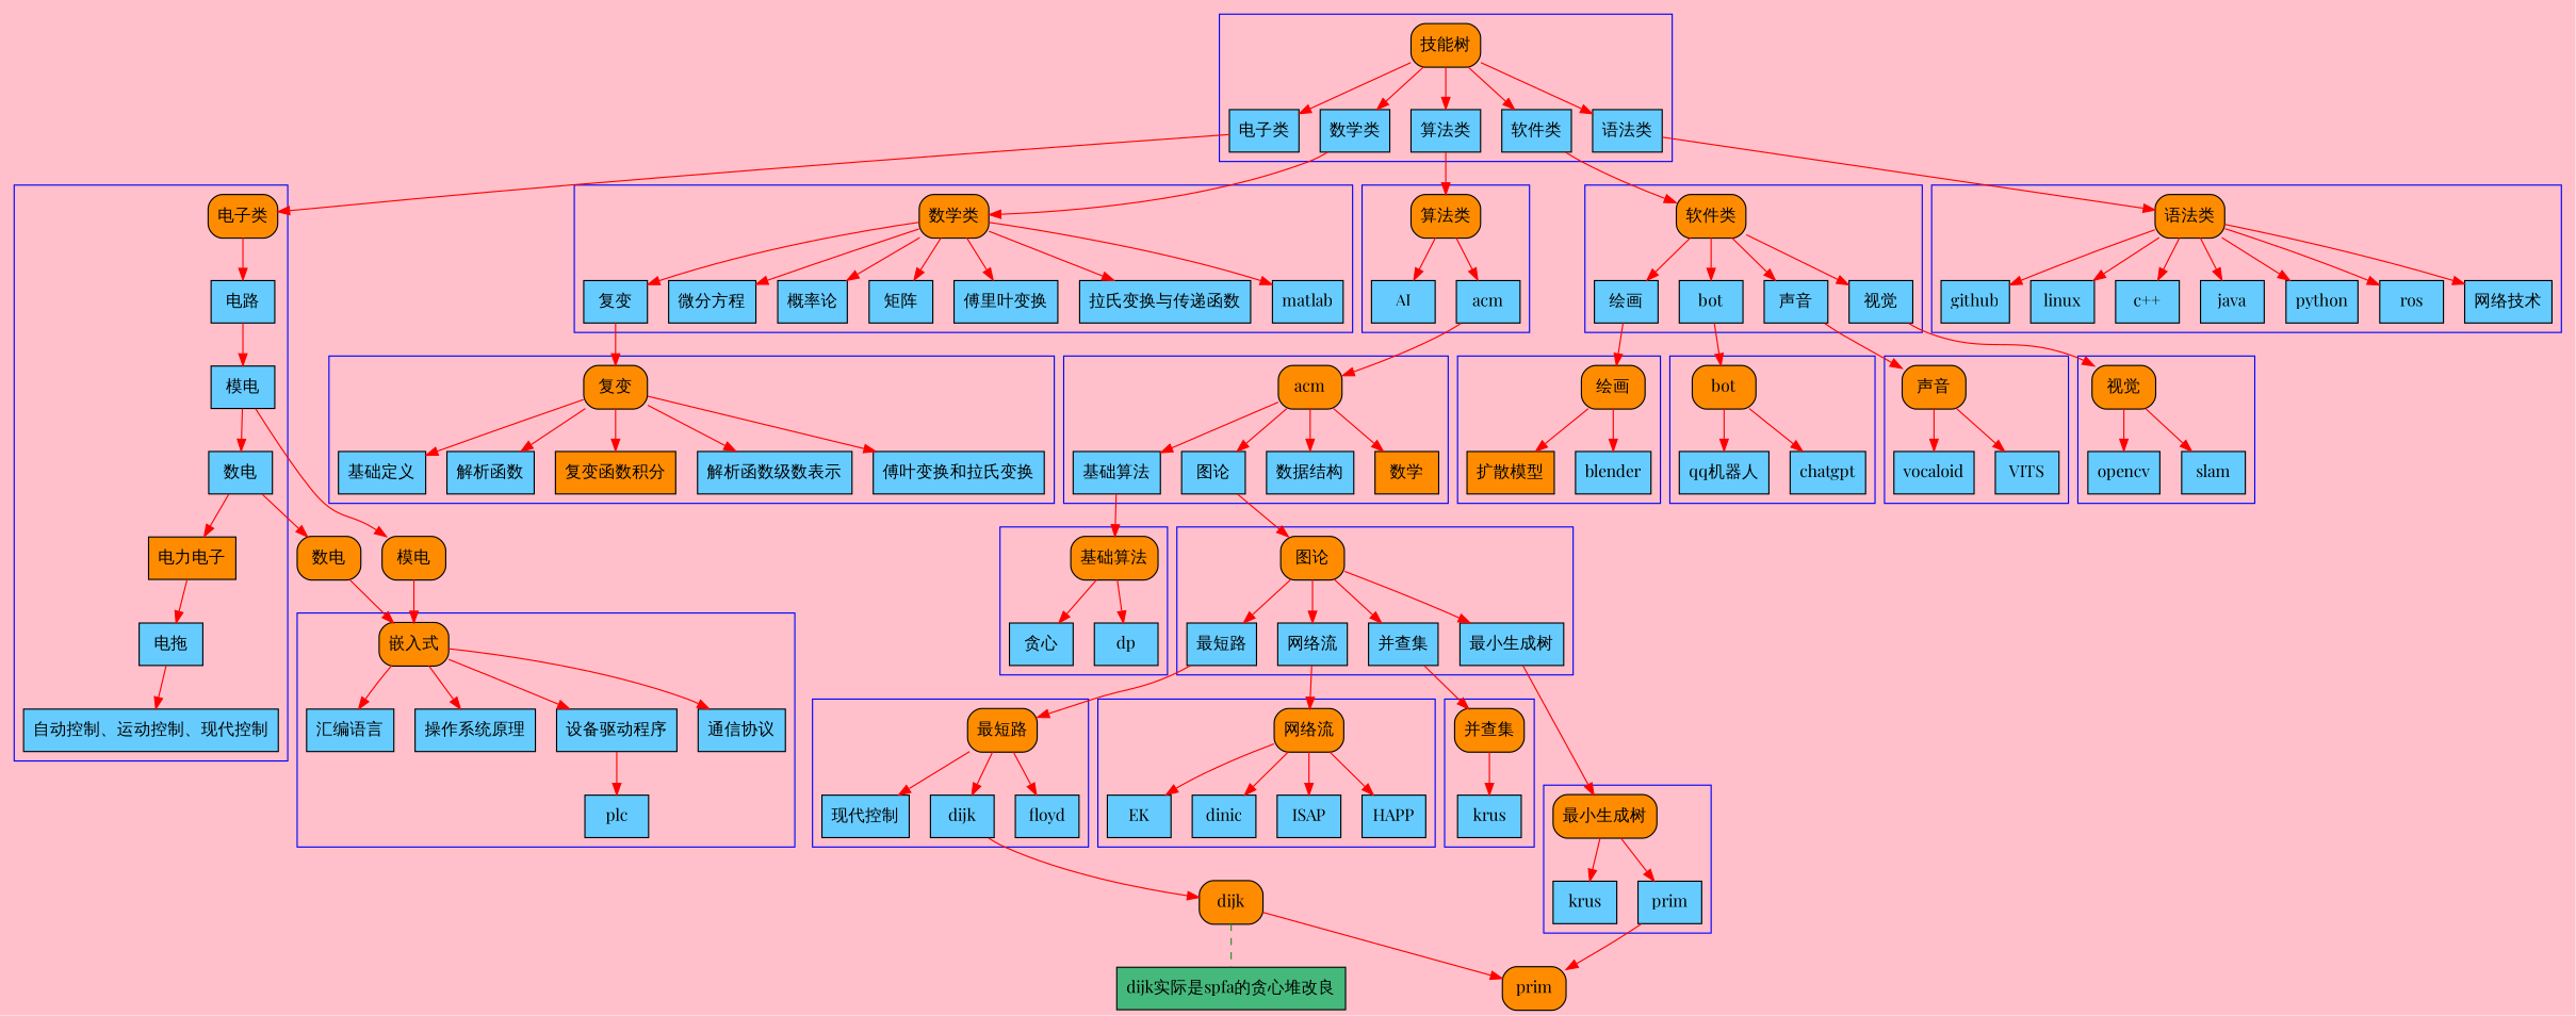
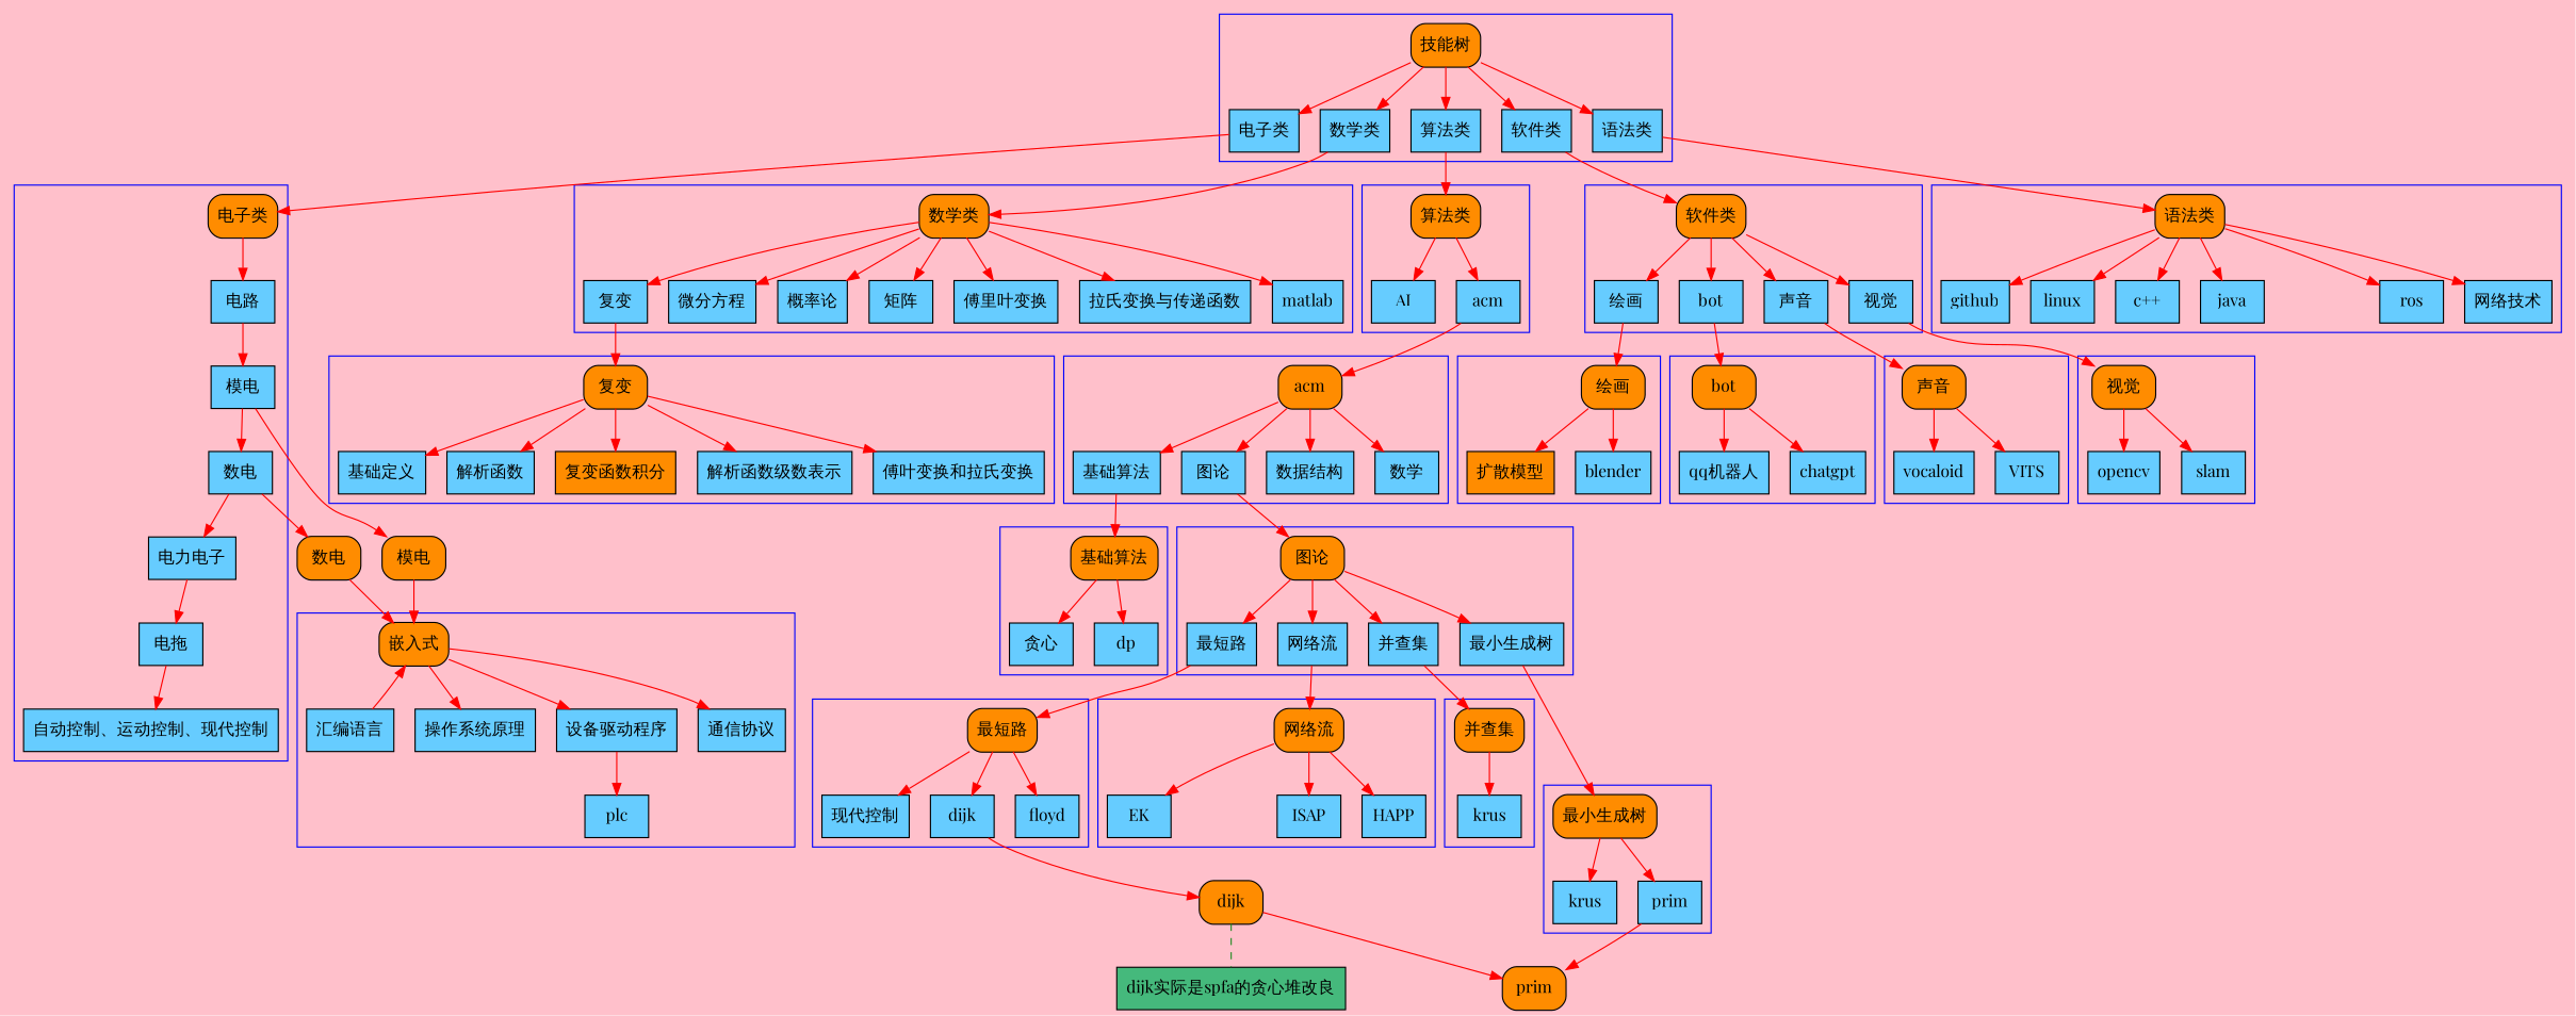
  digraph {
    bgcolor=pink
    fontname="Playfair Display"
    node [fillcolor="#66CCff" fontname="Playfair Display" shape=box style=filled]
    edge [color=red fontname="Playfair Display" style=solid]
    n1 [fillcolor="#FF8C00" label="技能树" shape=Mrecord]
    n2 [label="电子类"]
    n3 [label="数学类"]
    n4 [label="算法类"]
    n5 [label="软件类"]
    n6 [label="语法类"]
    n7 [fillcolor="#FF8C00" label="电子类" shape=Mrecord]
    n8 [label="电路"]
    n9 [label="模电"]
    n10 [label="数电"]
-   n11 [fillcolor="#FF8C00" label="电力电子"]
+   n11 [label="电力电子"]
    n12 [label="电拖"]
    n13 [label="自动控制、运动控制、现代控制"]
    n14 [fillcolor="#FF8C00" label="嵌入式" shape=Mrecord]
    n15 [label="汇编语言"]
    n16 [label="操作系统原理"]
    n17 [label="设备驱动程序"]
    n18 [label="通信协议"]
    n19 [label=plc]
    n20 [fillcolor="#FF8C00" label="算法类" shape=Mrecord]
    n21 [label=AI]
    n22 [label=acm]
    n23 [fillcolor="#FF8C00" label=acm shape=Mrecord]
    n24 [label="基础算法"]
    n25 [label="图论"]
    n26 [label="数据结构"]
-   n27 [fillcolor="#FF8C00" label="数学"]
+   n27 [label="数学"]
    n28 [fillcolor="#FF8C00" label="图论" shape=Mrecord]
    n29 [label="最短路"]
    n30 [label="最小生成树"]
    n31 [label="网络流"]
    n32 [label="并查集"]
    n33 [fillcolor="#FF8C00" label="最短路" shape=Mrecord]
    n34 [label="现代控制"]
    n35 [label=dijk]
    n36 [label=floyd]
    n37 [fillcolor="#FF8C00" label="网络流" shape=Mrecord]
    n38 [label=EK]
-   n39 [label=dinic]
    n40 [label=ISAP]
    n41 [label=HAPP]
    n42 [fillcolor="#FF8C00" label="基础算法" shape=Mrecord]
    n43 [label="贪心"]
    n44 [label=dp]
    n45 [fillcolor="#FF8C00" label="最小生成树" shape=Mrecord]
    n46 [label=krus]
    n47 [label=prim]
    n48 [fillcolor="#FF8C00" label="并查集" shape=Mrecord]
    n49 [label=krus]
    n50 [fillcolor="#FF8C00" label="数学类" shape=Mrecord]
    n51 [label="复变"]
    n52 [label="微分方程"]
    n53 [label="概率论"]
    n54 [label="矩阵"]
    n55 [label="傅里叶变换"]
    n56 [label="拉氏变换与传递函数"]
    n57 [label=matlab]
    n58 [fillcolor="#FF8C00" label="复变" shape=Mrecord]
    n59 [label="基础定义"]
    n60 [label="解析函数"]
    n61 [fillcolor="#FF8C00" label="复变函数积分"]
    n62 [label="解析函数级数表示"]
    n63 [label="傅叶变换和拉氏变换"]
    n64 [fillcolor="#FF8C00" label="软件类" shape=Mrecord]
    n65 [label="绘画"]
    n66 [label=bot]
    n67 [label="声音"]
    n68 [label="视觉"]
    n69 [fillcolor="#FF8C00" label="绘画" shape=Mrecord]
    n70 [fillcolor="#FF8C00" label="扩散模型"]
    n71 [label=blender]
    n72 [fillcolor="#FF8C00" label="声音" shape=Mrecord]
    n73 [label=vocaloid]
    n74 [label=VITS]
    n75 [fillcolor="#FF8C00" label=bot shape=Mrecord]
    n76 [label="qq机器人"]
    n77 [label=chatgpt]
    n78 [fillcolor="#FF8C00" label="视觉" shape=Mrecord]
    n79 [label=opencv]
    n80 [label=slam]
    n81 [fillcolor="#FF8C00" label="语法类" shape=Mrecord]
    n82 [label=github]
    n83 [label=linux]
    n84 [label="c++"]
    n85 [label=java]
-   n86 [label=python]
    n87 [label=ros]
    n88 [label="网络技术"]
    n89 [fillcolor="#FF8C00" label="模电" shape=Mrecord]
    n90 [fillcolor="#FF8C00" label="数电" shape=Mrecord]
    n91 [fillcolor="#FF8C00" label=dijk shape=Mrecord]
    n92 [fillcolor="#FF8C00" label=prim shape=Mrecord]
    n93 [fillcolor="#45b97c" label="dijk实际是spfa的贪心堆改良"]
    subgraph cluster_1 {
      color=blue
      n1
      n2
      n3
      n4
      n5
      n6
    }
    subgraph cluster_2 {
      color=blue
      n7
      n8
      n9
      n10
      n11
      n12
      n13
    }
    subgraph cluster_3 {
      color=blue
      n14
      n15
      n16
      n17
      n18
      n19
    }
    subgraph cluster_4 {
      color=blue
      n20
      n21
      n22
    }
    subgraph cluster_5 {
      color=blue
      n23
      n24
      n25
      n26
      n27
    }
    subgraph cluster_6 {
      color=blue
      n28
      n29
      n30
      n31
      n32
    }
    subgraph cluster_7 {
      color=blue
      n33
      n34
      n35
      n36
    }
    subgraph cluster_8 {
      color=blue
      n37
      n38
-     n39
      n40
      n41
    }
    subgraph cluster_9 {
      color=blue
      n42
      n43
      n44
    }
    subgraph cluster_10 {
      color=blue
      n45
      n46
      n47
    }
    subgraph cluster_11 {
      color=blue
      n48
      n49
    }
    subgraph cluster_12 {
      color=blue
      n50
      n51
      n52
      n53
      n54
      n55
      n56
      n57
    }
    subgraph cluster_13 {
      color=blue
      n58
      n59
      n60
      n61
      n62
      n63
    }
    subgraph cluster_14 {
      color=blue
      n64
      n65
      n66
      n67
      n68
    }
    subgraph cluster_15 {
      color=blue
      n69
      n70
      n71
    }
    subgraph cluster_16 {
      color=blue
      n72
      n73
      n74
    }
    subgraph cluster_17 {
      color=blue
      n75
      n76
      n77
    }
    subgraph cluster_18 {
      color=blue
      n78
      n79
      n80
    }
    subgraph cluster_19 {
      color=blue
      n81
      n82
      n83
      n84
      n85
-     n86
      n87
      n88
    }
    n1 -> n2
    n1 -> n3
    n1 -> n4
    n1 -> n5
    n1 -> n6
    n2 -> n7
    n3 -> n50
    n4 -> n20
    n5 -> n64
    n6 -> n81
    n7 -> n8
    n8 -> n9
    n9 -> n10
    n9 -> n89
    n10 -> n11
    n10 -> n90
    n11 -> n12
    n12 -> n13
-   n14 -> n15
+   n15 -> n14
    n14 -> n16
    n14 -> n17
    n14 -> n18
    n17 -> n19
    n20 -> n21
    n20 -> n22
    n22 -> n23
    n23 -> n24
    n23 -> n25
    n23 -> n26
    n23 -> n27
    n24 -> n42
    n25 -> n28
    n28 -> n29
    n28 -> n30
    n28 -> n31
    n28 -> n32
    n29 -> n33
    n30 -> n45
    n31 -> n37
    n32 -> n48
    n33 -> n34
    n33 -> n35
    n33 -> n36
    n35 -> n91
    n37 -> n38
-   n37 -> n39
    n37 -> n40
    n37 -> n41
    n42 -> n43
    n42 -> n44
    n45 -> n46
    n45 -> n47
    n47 -> n92
    n48 -> n49
    n50 -> n51
    n50 -> n52
    n50 -> n53
    n50 -> n54
    n50 -> n55
    n50 -> n56
    n50 -> n57
    n51 -> n58
    n58 -> n59
    n58 -> n60
    n58 -> n61
    n58 -> n62
    n58 -> n63
    n64 -> n65
    n64 -> n66
    n64 -> n67
    n64 -> n68
    n65 -> n69
    n66 -> n75
    n67 -> n72
    n68 -> n78
    n69 -> n70
    n69 -> n71
    n72 -> n73
    n72 -> n74
    n75 -> n76
    n75 -> n77
    n78 -> n79
    n78 -> n80
    n81 -> n82
    n81 -> n83
    n81 -> n84
    n81 -> n85
-   n81 -> n86
    n81 -> n87
    n81 -> n88
    n89 -> n14
    n90 -> n14
    n91 -> n92
    n91 -> n93 [color=ForestGreen dir=none style=dashed]
  }
